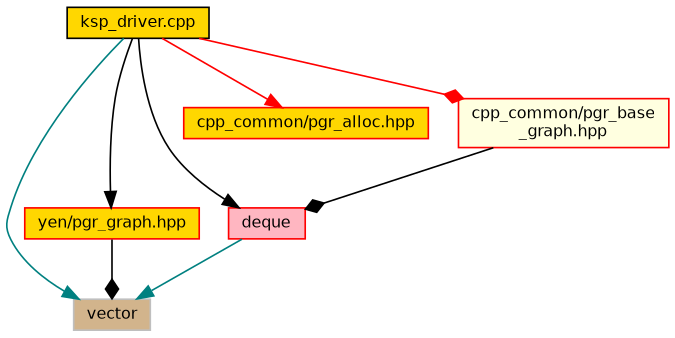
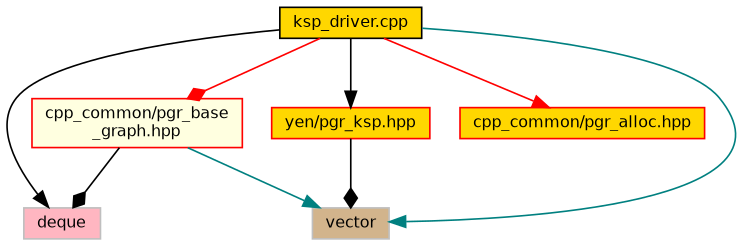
  digraph {
    node [color=red fillcolor=gold fontname=Helvetica fontsize=10 shape=record style=filled]
    edge [arrowhead=normal color=black fontname=Helvetica fontsize=10 labelfontname=Helvetica labelfontsize=10 style=solid]
    n1 [color=black fontcolor=black height=0.2 label="ksp_driver.cpp" width=0.4]
-   n2 [fillcolor=lightpink height=0.2 label=deque width=0.4]
+   n2 [color=grey75 fillcolor=lightpink height=0.2 label=deque width=0.4]
    n3 [color=grey75 fillcolor=tan height=0.2 label=vector width=0.4]
-   n4 [height=0.2 label="yen/pgr_graph.hpp" width=0.4]
+   n4 [height=0.2 label="yen/pgr_ksp.hpp" width=0.4]
    n5 [height=0.2 label="cpp_common/pgr_alloc.hpp" width=0.4]
    n6 [fillcolor=lightyellow height=0.2 label="cpp_common/pgr_base\l_graph.hpp" width=0.4]
    n1 -> n2
    n1 -> n3 [color=teal]
    n1 -> n4
    n1 -> n5 [color=red]
    n1 -> n6 [arrowhead=diamond color=red]
    n4 -> n3 [arrowhead=diamond]
    n6 -> n2 [arrowhead=diamond]
-   n2 -> n3 [color=teal]
+   n6 -> n3 [color=teal]
  }
